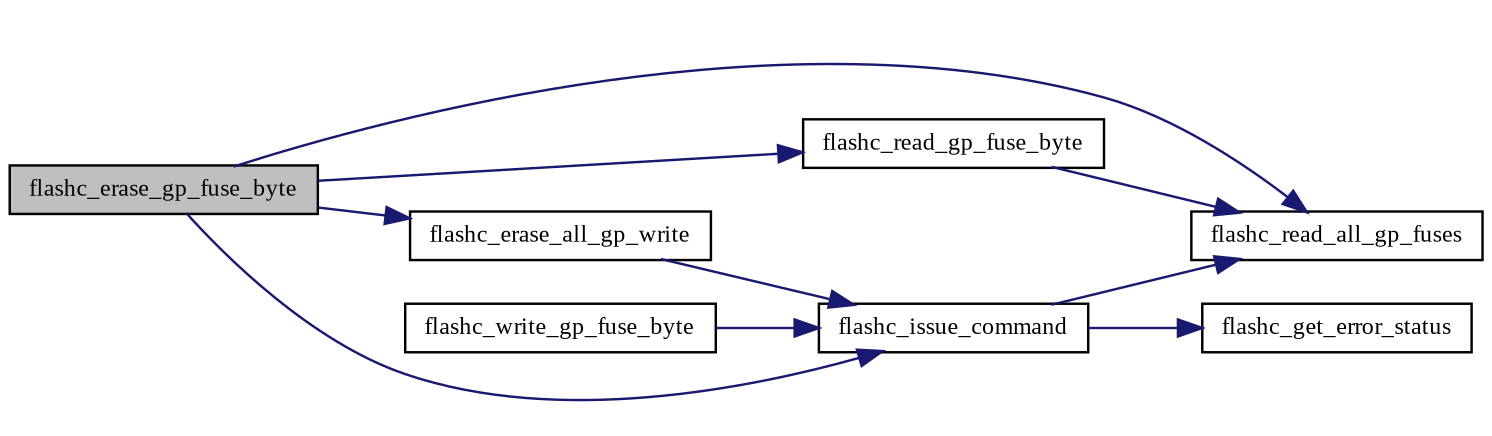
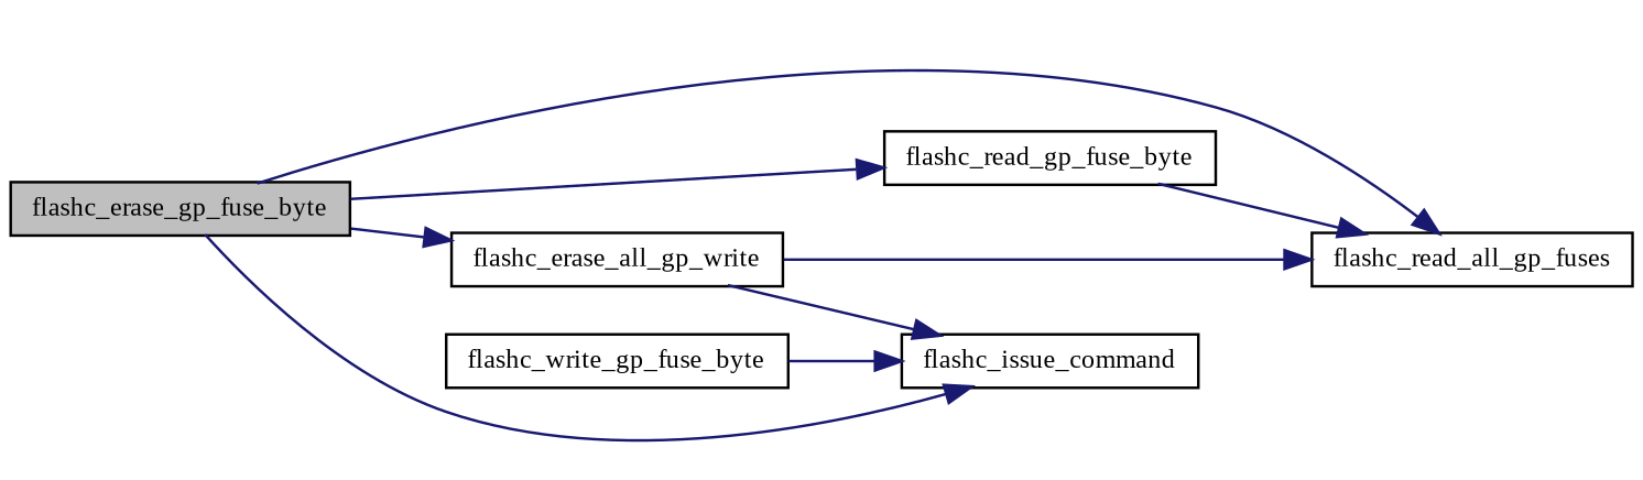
  digraph {
    fontname="Liberation Serif"
    rankdir=LR
    node [color=black fillcolor=white fontname="Liberation Serif" fontsize=10 shape=record style=filled]
    edge [color=midnightblue fontname="Liberation Serif" fontsize=10 labelfontname=FreeSans labelfontsize=10 style=solid]
    n1 [fillcolor=grey75 fontcolor=black height=0.2 label=flashc_erase_gp_fuse_byte width=0.4]
    n2 [height=0.2 label=flashc_erase_all_gp_write width=0.4]
    n3 [height=0.2 label=flashc_read_all_gp_fuses width=0.4]
    n4 [height=0.2 label=flashc_read_gp_fuse_byte width=0.4]
    n5 [height=0.2 label=flashc_issue_command width=0.4]
    n6 [height=0.2 label=flashc_write_gp_fuse_byte width=0.4]
-   n7 [height=0.2 label=flashc_get_error_status width=0.4]
    n1 -> n2
    n1 -> n3
    n1 -> n4
    n1 -> n5
-   n5 -> n3
+   n2 -> n3
    n2 -> n5
    n4 -> n3
-   n5 -> n7
    n6 -> n5
  }
